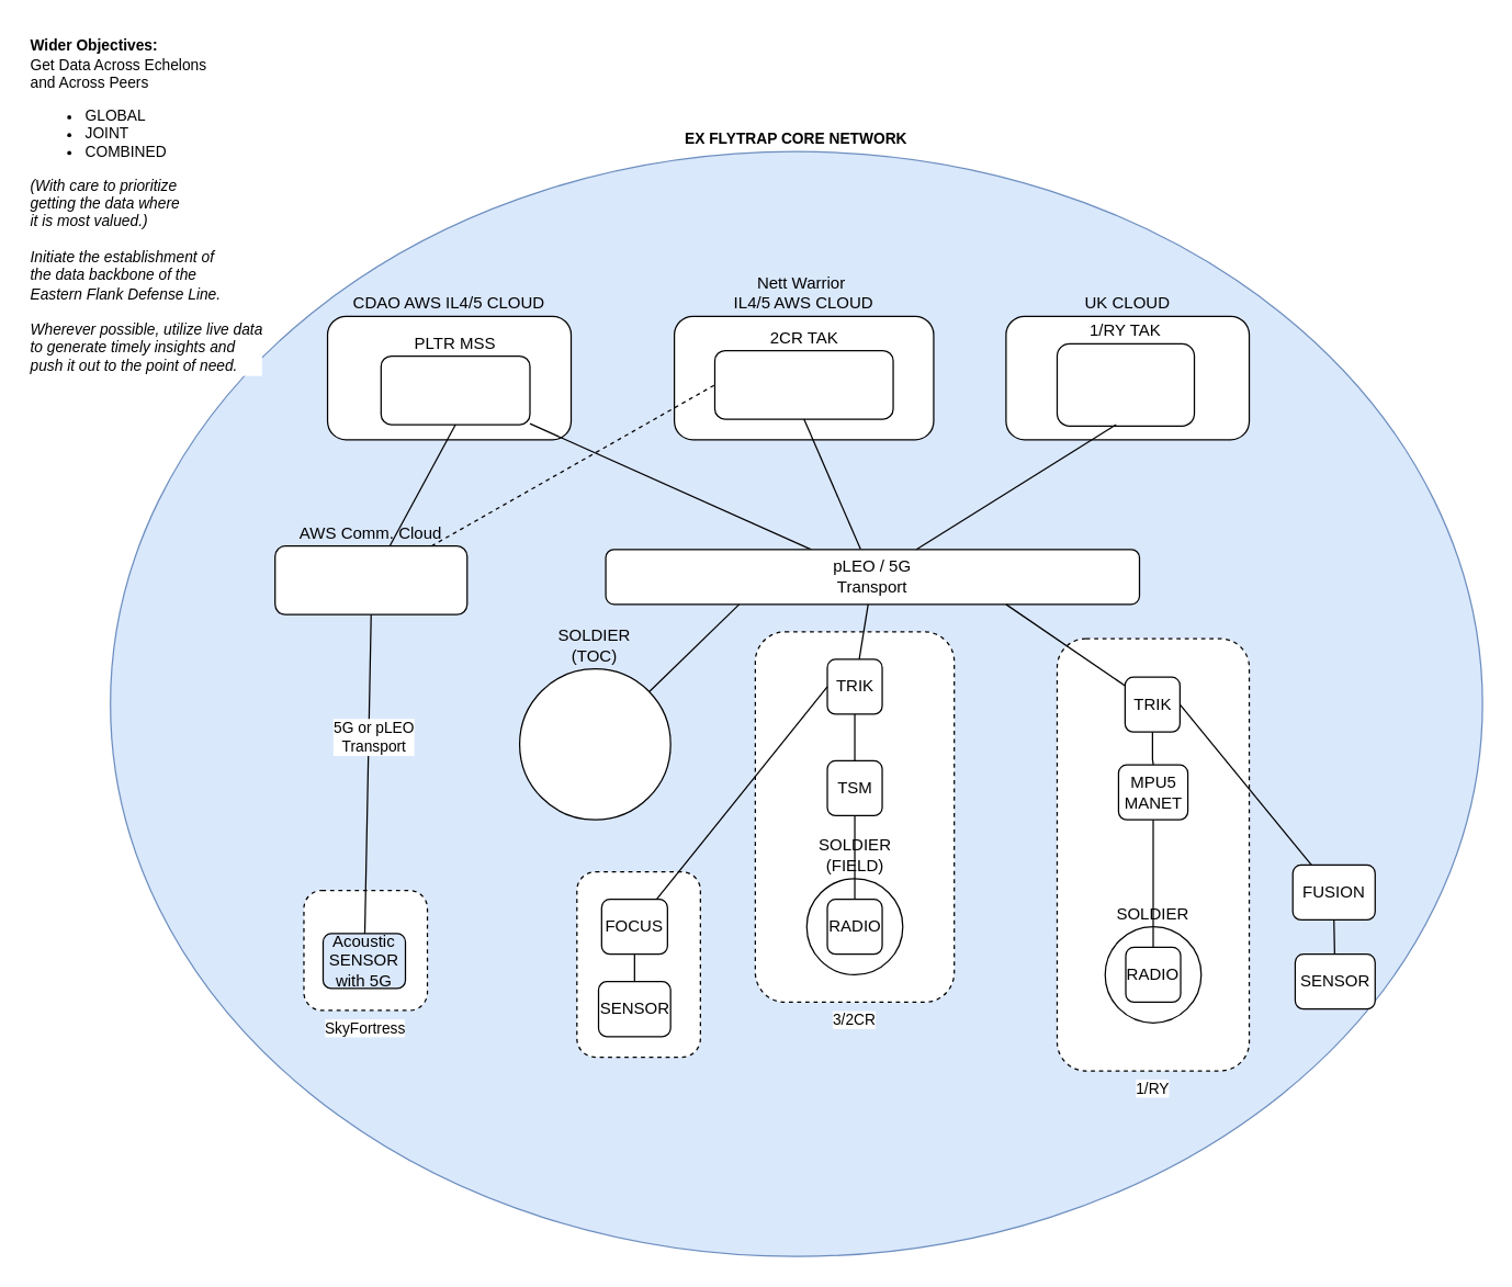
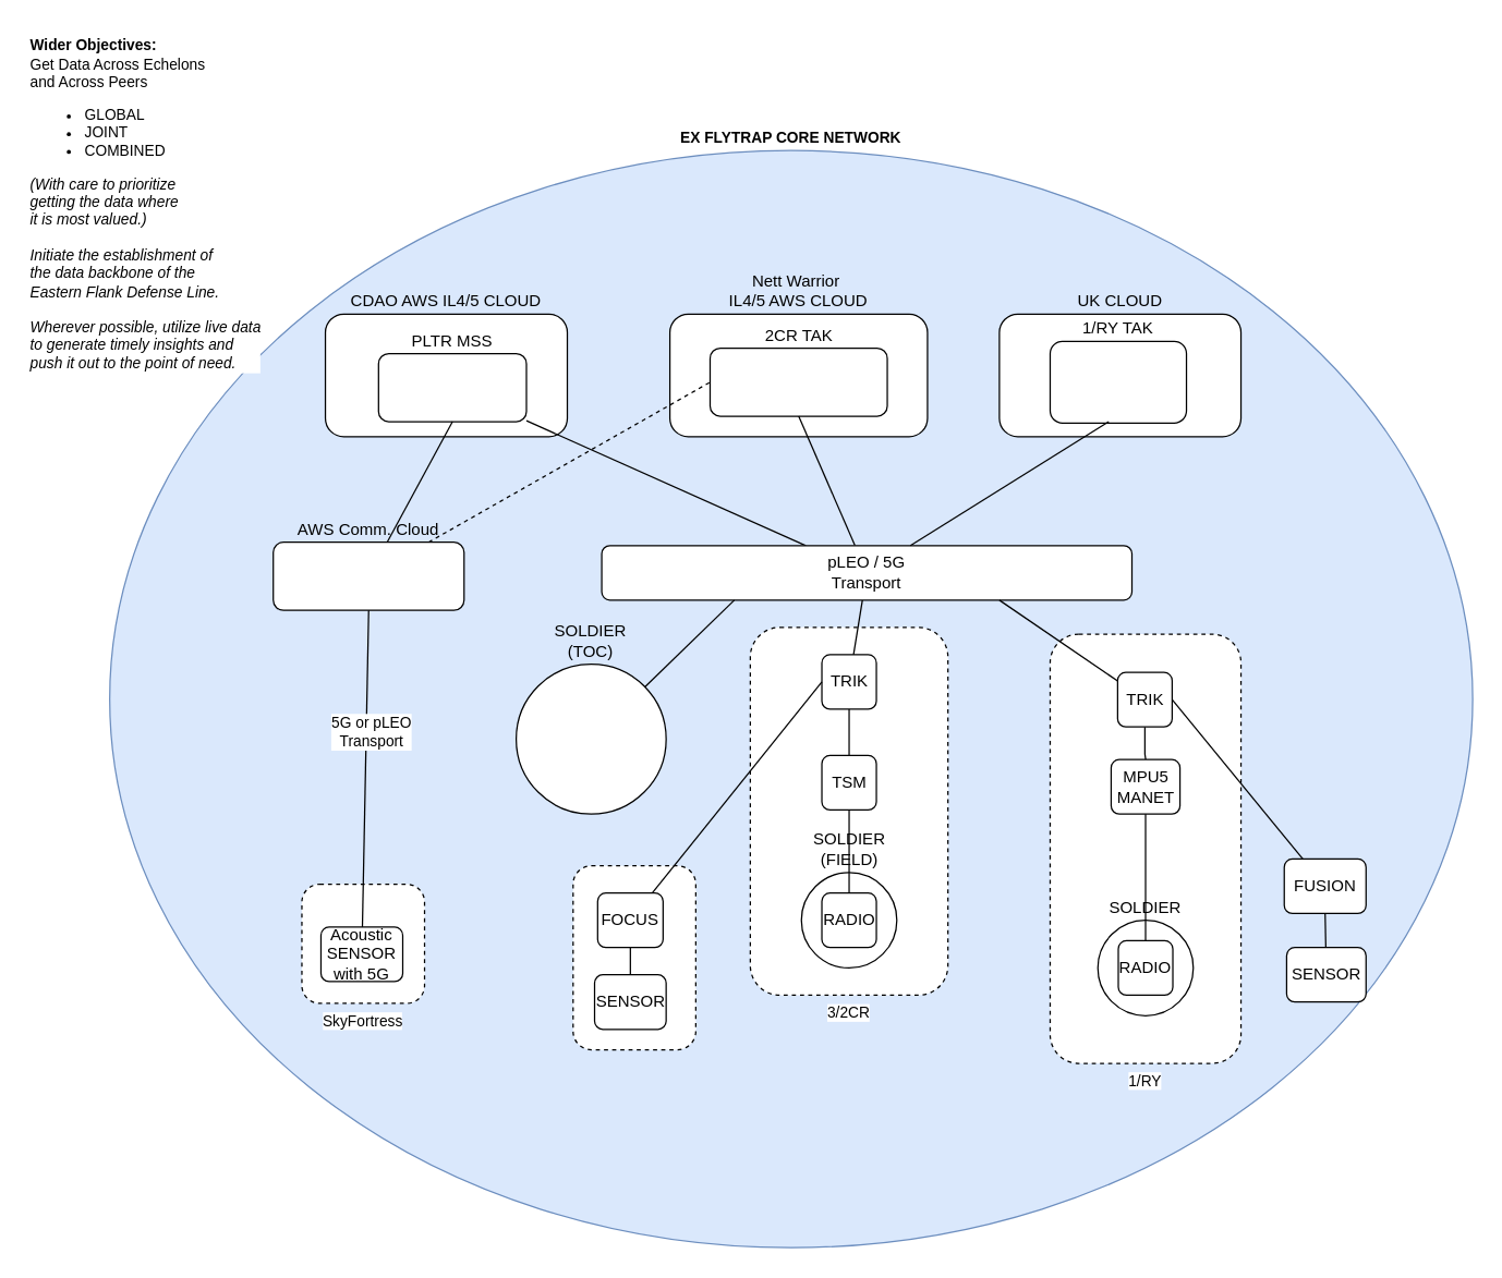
  <mxCell id="0" />
  <mxCell id="1" parent="0" />
  <mxCell id="2" value="&lt;b&gt;EX FLYTRAP CORE NETWORK&lt;/b&gt;" style="ellipse;whiteSpace=wrap;html=1;fontFamily=Helvetica;fontSize=11;labelBackgroundColor=default;fillColor=#dae8fc;strokeColor=#6c8ebf;labelPosition=center;verticalLabelPosition=top;align=center;verticalAlign=bottom;" parent="1" vertex="1"><mxGeometry x="80" y="110" width="1000" height="805.25" as="geometry" /></mxCell>
  <mxCell id="3" value="CDAO AWS IL4/5 CLOUD" style="rounded=1;whiteSpace=wrap;html=1;labelPosition=center;verticalLabelPosition=top;align=center;verticalAlign=bottom;" parent="1" vertex="1"><mxGeometry x="238.25" y="230" width="177.5" height="90" as="geometry" /></mxCell>
  <mxCell id="4" value="&lt;div&gt;&lt;b&gt;Wider Objectives:&lt;/b&gt;&lt;/div&gt;&lt;div&gt;Get Data Across Echelons&amp;nbsp;&lt;/div&gt;&lt;div&gt;and Across Peers&lt;/div&gt;&lt;ul&gt;&lt;li&gt;GLOBAL&lt;/li&gt;&lt;li&gt;JOINT&lt;/li&gt;&lt;li&gt;COMBINED&lt;/li&gt;&lt;/ul&gt;&lt;div&gt;&lt;i&gt;(With care to prioritize&amp;nbsp;&lt;/i&gt;&lt;/div&gt;&lt;div&gt;&lt;i&gt;getting the data where&amp;nbsp;&lt;/i&gt;&lt;/div&gt;&lt;div&gt;&lt;i&gt;it is most valued.)&lt;/i&gt;&lt;/div&gt;&lt;div&gt;&lt;i&gt;&lt;br&gt;&lt;/i&gt;&lt;/div&gt;&lt;div&gt;&lt;i&gt;Initiate the establishment of&lt;/i&gt;&lt;/div&gt;&lt;div&gt;&lt;i&gt;the data backbone of the&lt;/i&gt;&lt;/div&gt;&lt;div&gt;&lt;i&gt;Eastern Flank Defense Line.&lt;/i&gt;&lt;/div&gt;&lt;div&gt;&lt;i&gt;&lt;br&gt;&lt;/i&gt;&lt;/div&gt;&lt;div&gt;&lt;i&gt;Wherever possible, utilize live data&lt;/i&gt;&lt;/div&gt;&lt;div&gt;&lt;i&gt;to generate timely insights and&lt;/i&gt;&lt;/div&gt;&lt;div&gt;&lt;i&gt;push it out to the point of need.&lt;/i&gt;&lt;/div&gt;" style="text;html=1;align=left;verticalAlign=middle;resizable=0;points=[];autosize=1;strokeColor=none;fillColor=none;fontFamily=Helvetica;fontSize=11;fontColor=default;labelBackgroundColor=default;" parent="1" vertex="1"><mxGeometry x="20" y="20" width="190" height="260" as="geometry" /></mxCell>
  <mxCell id="5" value="1/RY" style="rounded=1;whiteSpace=wrap;html=1;fontFamily=Helvetica;fontSize=11;fontColor=default;labelBackgroundColor=default;dashed=1;labelPosition=center;verticalLabelPosition=bottom;align=center;verticalAlign=top;" parent="1" vertex="1"><mxGeometry x="770" y="465" width="140" height="315" as="geometry" /></mxCell>
  <mxCell id="6" value="" style="rounded=1;whiteSpace=wrap;html=1;fontFamily=Helvetica;fontSize=11;fontColor=default;labelBackgroundColor=default;dashed=1;labelPosition=center;verticalLabelPosition=bottom;align=center;verticalAlign=top;" parent="1" vertex="1"><mxGeometry x="420" y="635" width="90" height="135" as="geometry" /></mxCell>
  <mxCell id="7" value="3/2CR" style="rounded=1;whiteSpace=wrap;html=1;fontFamily=Helvetica;fontSize=11;fontColor=default;labelBackgroundColor=default;dashed=1;labelPosition=center;verticalLabelPosition=bottom;align=center;verticalAlign=top;" parent="1" vertex="1"><mxGeometry x="550" y="460" width="145" height="270" as="geometry" /></mxCell>
  <mxCell id="8" value="Nett Warrior&amp;nbsp;&lt;div&gt;IL4/5 AWS CLOUD&lt;/div&gt;" style="rounded=1;whiteSpace=wrap;html=1;labelPosition=center;verticalLabelPosition=top;align=center;verticalAlign=bottom;" parent="1" vertex="1"><mxGeometry x="491" y="230" width="189" height="90" as="geometry" /></mxCell>
  <mxCell id="9" value="2CR TAK" style="rounded=1;whiteSpace=wrap;html=1;labelPosition=center;verticalLabelPosition=top;align=center;verticalAlign=bottom;" parent="1" vertex="1"><mxGeometry x="520.5" y="255" width="130" height="50" as="geometry" /></mxCell>
  <mxCell id="10" value="UK CLOUD" style="rounded=1;whiteSpace=wrap;html=1;labelPosition=center;verticalLabelPosition=top;align=center;verticalAlign=bottom;" parent="1" vertex="1"><mxGeometry x="732.75" y="230" width="177.25" height="90" as="geometry" /></mxCell>
  <mxCell id="11" value="1/RY TAK" style="rounded=1;whiteSpace=wrap;html=1;labelPosition=center;verticalLabelPosition=top;align=center;verticalAlign=bottom;" parent="1" vertex="1"><mxGeometry x="770" y="250" width="100" height="60" as="geometry" /></mxCell>
  <mxCell id="12" value="SOLDIER&lt;div&gt;(FIELD)&lt;/div&gt;" style="ellipse;whiteSpace=wrap;html=1;aspect=fixed;labelPosition=center;verticalLabelPosition=top;align=center;verticalAlign=bottom;" parent="1" vertex="1"><mxGeometry x="587.5" y="640" width="70" height="70" as="geometry" /></mxCell>
  <mxCell id="13" style="rounded=0;orthogonalLoop=1;jettySize=auto;html=1;endArrow=none;startFill=0;" parent="1" source="15" target="16" edge="1"><mxGeometry relative="1" as="geometry" /></mxCell>
  <mxCell id="14" value="" style="rounded=0;orthogonalLoop=1;jettySize=auto;html=1;endArrow=none;startFill=0;" parent="1" source="15" target="21" edge="1"><mxGeometry relative="1" as="geometry" /></mxCell>
  <mxCell id="15" value="TRIK" style="rounded=1;whiteSpace=wrap;html=1;" parent="1" vertex="1"><mxGeometry x="602.5" y="480" width="40" height="40" as="geometry" /></mxCell>
  <mxCell id="16" value="TSM" style="rounded=1;whiteSpace=wrap;html=1;" parent="1" vertex="1"><mxGeometry x="602.5" y="554" width="40" height="40" as="geometry" /></mxCell>
  <mxCell id="17" style="rounded=0;orthogonalLoop=1;jettySize=auto;html=1;entryX=0.5;entryY=1;entryDx=0;entryDy=0;endArrow=none;startFill=0;" parent="1" source="18" target="16" edge="1"><mxGeometry relative="1" as="geometry" /></mxCell>
  <mxCell id="18" value="RADIO" style="rounded=1;whiteSpace=wrap;html=1;" parent="1" vertex="1"><mxGeometry x="602.5" y="655" width="40" height="40" as="geometry" /></mxCell>
  <mxCell id="19" style="edgeStyle=none;shape=connector;rounded=0;orthogonalLoop=1;jettySize=auto;html=1;entryX=0.5;entryY=1;entryDx=0;entryDy=0;strokeColor=default;align=center;verticalAlign=middle;fontFamily=Helvetica;fontSize=11;fontColor=default;labelBackgroundColor=default;startFill=0;endArrow=none;" parent="1" source="21" target="9" edge="1"><mxGeometry relative="1" as="geometry" /></mxCell>
  <mxCell id="20" style="edgeStyle=none;shape=connector;rounded=0;orthogonalLoop=1;jettySize=auto;html=1;strokeColor=default;align=center;verticalAlign=middle;fontFamily=Helvetica;fontSize=11;fontColor=default;labelBackgroundColor=default;startFill=0;endArrow=none;" parent="1" source="21" target="37" edge="1"><mxGeometry relative="1" as="geometry" /></mxCell>
  <mxCell id="21" value="pLEO / 5G&lt;div&gt;Transport&lt;/div&gt;" style="rounded=1;whiteSpace=wrap;html=1;" parent="1" vertex="1"><mxGeometry x="441" y="400" width="389" height="40" as="geometry" /></mxCell>
  <mxCell id="22" value="SOLDIER" style="ellipse;whiteSpace=wrap;html=1;aspect=fixed;labelPosition=center;verticalLabelPosition=top;align=center;verticalAlign=bottom;" parent="1" vertex="1"><mxGeometry x="805" y="675" width="70" height="70" as="geometry" /></mxCell>
  <mxCell id="23" style="edgeStyle=orthogonalEdgeStyle;rounded=0;orthogonalLoop=1;jettySize=auto;html=1;endArrow=none;startFill=0;" parent="1" source="25" target="26" edge="1"><mxGeometry relative="1" as="geometry" /></mxCell>
  <mxCell id="24" style="edgeStyle=none;shape=connector;rounded=0;orthogonalLoop=1;jettySize=auto;html=1;entryX=0.75;entryY=1;entryDx=0;entryDy=0;strokeColor=default;align=center;verticalAlign=middle;fontFamily=Helvetica;fontSize=11;fontColor=default;labelBackgroundColor=default;startFill=0;endArrow=none;" parent="1" source="25" target="21" edge="1"><mxGeometry relative="1" as="geometry" /></mxCell>
  <mxCell id="25" value="TRIK" style="rounded=1;whiteSpace=wrap;html=1;" parent="1" vertex="1"><mxGeometry x="819.5" y="493" width="40" height="40" as="geometry" /></mxCell>
  <mxCell id="26" value="MPU5&lt;div&gt;MANET&lt;/div&gt;" style="rounded=1;whiteSpace=wrap;html=1;" parent="1" vertex="1"><mxGeometry x="814.75" y="557" width="50.5" height="40" as="geometry" /></mxCell>
  <mxCell id="27" style="edgeStyle=orthogonalEdgeStyle;rounded=0;orthogonalLoop=1;jettySize=auto;html=1;entryX=0.5;entryY=1;entryDx=0;entryDy=0;endArrow=none;startFill=0;" parent="1" source="28" target="26" edge="1"><mxGeometry relative="1" as="geometry" /></mxCell>
  <mxCell id="28" value="RADIO" style="rounded=1;whiteSpace=wrap;html=1;" parent="1" vertex="1"><mxGeometry x="820" y="690" width="40" height="40" as="geometry" /></mxCell>
  <mxCell id="29" style="rounded=0;orthogonalLoop=1;jettySize=auto;html=1;entryX=1;entryY=0.5;entryDx=0;entryDy=0;endArrow=none;startFill=0;" parent="1" source="30" target="25" edge="1"><mxGeometry relative="1" as="geometry" /></mxCell>
  <mxCell id="30" value="FUSION" style="rounded=1;whiteSpace=wrap;html=1;" parent="1" vertex="1"><mxGeometry x="941.75" y="630" width="60" height="40" as="geometry" /></mxCell>
  <mxCell id="31" style="rounded=0;orthogonalLoop=1;jettySize=auto;html=1;entryX=0.5;entryY=1;entryDx=0;entryDy=0;endArrow=none;startFill=0;" parent="1" source="32" target="30" edge="1"><mxGeometry relative="1" as="geometry"><mxPoint x="992.5" y="765" as="sourcePoint" /></mxGeometry></mxCell>
  <mxCell id="32" value="SENSOR" style="rounded=1;whiteSpace=wrap;html=1;" parent="1" vertex="1"><mxGeometry x="943.5" y="695" width="58.25" height="40" as="geometry" /></mxCell>
  <mxCell id="33" style="edgeStyle=none;shape=connector;rounded=0;orthogonalLoop=1;jettySize=auto;html=1;entryX=0;entryY=0.5;entryDx=0;entryDy=0;strokeColor=default;align=center;verticalAlign=middle;fontFamily=Helvetica;fontSize=11;fontColor=default;labelBackgroundColor=default;startFill=0;endArrow=none;" parent="1" source="34" target="15" edge="1"><mxGeometry relative="1" as="geometry" /></mxCell>
  <mxCell id="34" value="FOCUS" style="rounded=1;whiteSpace=wrap;html=1;" parent="1" vertex="1"><mxGeometry x="438" y="655" width="48" height="40" as="geometry" /></mxCell>
  <mxCell id="35" value="SENSOR" style="rounded=1;whiteSpace=wrap;html=1;" parent="1" vertex="1"><mxGeometry x="435.75" y="715" width="52.5" height="40" as="geometry" /></mxCell>
  <mxCell id="36" value="" style="rounded=0;orthogonalLoop=1;jettySize=auto;html=1;entryX=0.5;entryY=1;entryDx=0;entryDy=0;endArrow=none;startFill=0;" parent="1" source="35" target="34" edge="1"><mxGeometry relative="1" as="geometry"><mxPoint x="447" y="665" as="sourcePoint" /><mxPoint x="462" y="725" as="targetPoint" /></mxGeometry></mxCell>
  <mxCell id="37" value="PLTR MSS" style="rounded=1;whiteSpace=wrap;html=1;labelPosition=center;verticalLabelPosition=top;align=center;verticalAlign=bottom;" parent="1" vertex="1"><mxGeometry x="277.25" y="259" width="108.5" height="50" as="geometry" /></mxCell>
  <mxCell id="38" style="edgeStyle=none;shape=connector;rounded=0;orthogonalLoop=1;jettySize=auto;html=1;entryX=0.5;entryY=1;entryDx=0;entryDy=0;strokeColor=default;align=center;verticalAlign=middle;fontFamily=Helvetica;fontSize=11;fontColor=default;labelBackgroundColor=default;startFill=0;endArrow=none;" parent="1" source="40" target="37" edge="1"><mxGeometry relative="1" as="geometry" /></mxCell>
  <mxCell id="39" style="edgeStyle=none;shape=connector;rounded=0;orthogonalLoop=1;jettySize=auto;html=1;entryX=0;entryY=0.5;entryDx=0;entryDy=0;strokeColor=default;align=center;verticalAlign=middle;fontFamily=Helvetica;fontSize=11;fontColor=default;labelBackgroundColor=default;startFill=0;endArrow=none;dashed=1;" parent="1" source="40" target="9" edge="1"><mxGeometry relative="1" as="geometry" /></mxCell>
  <mxCell id="40" value="AWS Comm. Cloud" style="rounded=1;whiteSpace=wrap;html=1;labelPosition=center;verticalLabelPosition=top;align=center;verticalAlign=bottom;" parent="1" vertex="1"><mxGeometry x="200" y="397.5" width="140" height="50" as="geometry" /></mxCell>
  <mxCell id="41" value="SkyFortress" style="rounded=1;whiteSpace=wrap;html=1;fontFamily=Helvetica;fontSize=11;fontColor=default;labelBackgroundColor=default;dashed=1;labelPosition=center;verticalLabelPosition=bottom;align=center;verticalAlign=top;" parent="1" vertex="1"><mxGeometry x="221" y="648.5" width="90" height="87.5" as="geometry" /></mxCell>
  <mxCell id="42" style="edgeStyle=none;shape=connector;rounded=0;orthogonalLoop=1;jettySize=auto;html=1;entryX=0.5;entryY=1;entryDx=0;entryDy=0;strokeColor=default;align=center;verticalAlign=middle;fontFamily=Helvetica;fontSize=11;fontColor=default;labelBackgroundColor=default;startFill=0;endArrow=none;" parent="1" source="44" target="40" edge="1"><mxGeometry relative="1" as="geometry" /></mxCell>
  <mxCell id="43" value="5G or pLEO&lt;div&gt;Transport&lt;/div&gt;" style="edgeLabel;html=1;align=center;verticalAlign=middle;resizable=0;points=[];fontFamily=Helvetica;fontSize=11;fontColor=default;labelBackgroundColor=default;" parent="42" connectable="0" vertex="1"><mxGeometry x="0.245" y="-3" relative="1" as="geometry"><mxPoint y="1" as="offset" /></mxGeometry></mxCell>
- <mxCell id="44" value="Acoustic SENSOR&lt;div&gt;with 5G&lt;/div&gt;" style="rounded=1;whiteSpace=wrap;html=1;fillColor=#dae8fc;" parent="1" vertex="1"><mxGeometry x="235" y="680" width="60" height="40" as="geometry" /></mxCell>
+ <mxCell id="44" value="Acoustic SENSOR&lt;div&gt;with 5G&lt;/div&gt;" style="rounded=1;whiteSpace=wrap;html=1;" parent="1" vertex="1"><mxGeometry x="235" y="680" width="60" height="40" as="geometry" /></mxCell>
  <mxCell id="45" style="edgeStyle=none;shape=connector;rounded=0;orthogonalLoop=1;jettySize=auto;html=1;entryX=0.25;entryY=1;entryDx=0;entryDy=0;strokeColor=default;align=center;verticalAlign=middle;fontFamily=Helvetica;fontSize=11;fontColor=default;labelBackgroundColor=default;startFill=0;endArrow=none;" parent="1" source="46" target="21" edge="1"><mxGeometry relative="1" as="geometry" /></mxCell>
  <mxCell id="46" value="SOLDIER&lt;div&gt;(TOC)&lt;/div&gt;" style="ellipse;whiteSpace=wrap;html=1;aspect=fixed;labelPosition=center;verticalLabelPosition=top;align=center;verticalAlign=bottom;" parent="1" vertex="1"><mxGeometry x="378.25" y="487" width="110" height="110" as="geometry" /></mxCell>
  <mxCell id="47" style="edgeStyle=none;shape=connector;rounded=0;orthogonalLoop=1;jettySize=auto;html=1;entryX=0.43;entryY=0.983;entryDx=0;entryDy=0;entryPerimeter=0;strokeColor=default;align=center;verticalAlign=middle;fontFamily=Helvetica;fontSize=11;fontColor=default;labelBackgroundColor=default;startFill=0;endArrow=none;" parent="1" source="21" target="11" edge="1"><mxGeometry relative="1" as="geometry" /></mxCell>
